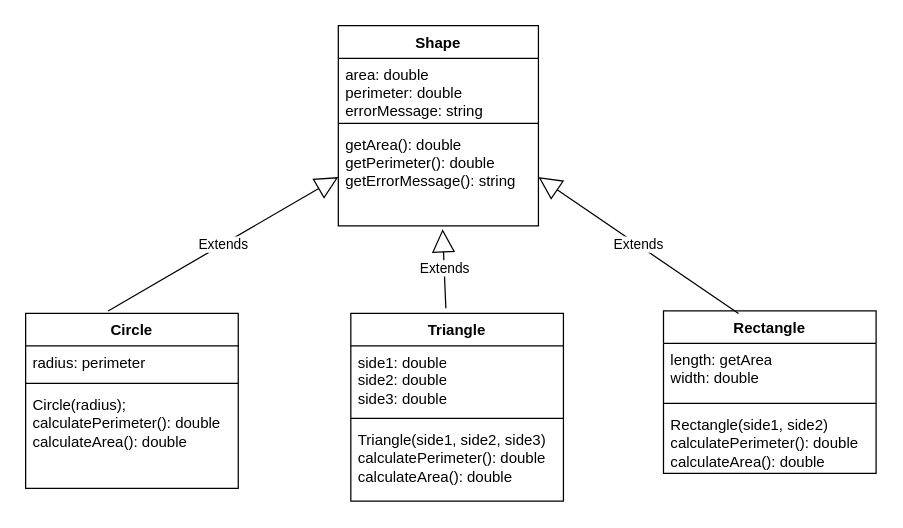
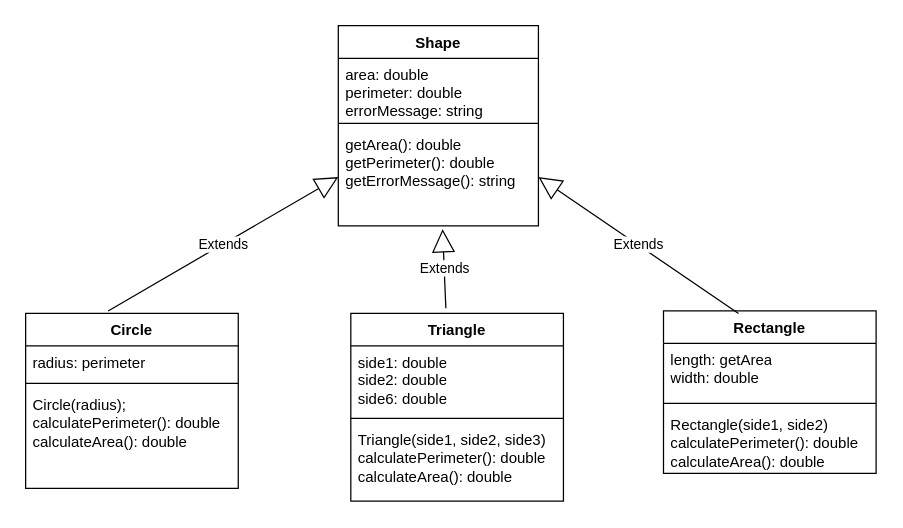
  <mxCell id="0" />
  <mxCell id="1" parent="0" />
  <mxCell id="2" value="Circle" style="swimlane;fontStyle=1;align=center;verticalAlign=top;childLayout=stackLayout;horizontal=1;startSize=26;horizontalStack=0;resizeParent=1;resizeParentMax=0;resizeLast=0;collapsible=1;marginBottom=0;whiteSpace=wrap;html=1;" parent="1" vertex="1"><mxGeometry x="20" y="250" width="170" height="140" as="geometry" /></mxCell>
  <mxCell id="3" value="radius: perimeter" style="text;strokeColor=none;fillColor=none;align=left;verticalAlign=top;spacingLeft=4;spacingRight=4;overflow=hidden;rotatable=0;points=[[0,0.5],[1,0.5]];portConstraint=eastwest;whiteSpace=wrap;html=1;" parent="2" vertex="1"><mxGeometry y="26" width="170" height="26" as="geometry" /></mxCell>
  <mxCell id="4" value="" style="line;strokeWidth=1;fillColor=none;align=left;verticalAlign=middle;spacingTop=-1;spacingLeft=3;spacingRight=3;rotatable=0;labelPosition=right;points=[];portConstraint=eastwest;strokeColor=inherit;" parent="2" vertex="1"><mxGeometry y="52" width="170" height="8" as="geometry" /></mxCell>
  <mxCell id="5" value="Circle(radius);&lt;br&gt;calculatePerimeter(): double&lt;br&gt;calculateArea(): double" style="text;strokeColor=none;fillColor=none;align=left;verticalAlign=top;spacingLeft=4;spacingRight=4;overflow=hidden;rotatable=0;points=[[0,0.5],[1,0.5]];portConstraint=eastwest;whiteSpace=wrap;html=1;" parent="2" vertex="1"><mxGeometry y="60" width="170" height="80" as="geometry" /></mxCell>
  <mxCell id="6" value="Triangle" style="swimlane;fontStyle=1;align=center;verticalAlign=top;childLayout=stackLayout;horizontal=1;startSize=26;horizontalStack=0;resizeParent=1;resizeParentMax=0;resizeLast=0;collapsible=1;marginBottom=0;whiteSpace=wrap;html=1;" parent="1" vertex="1"><mxGeometry x="280" y="250" width="170" height="150" as="geometry" /></mxCell>
- <mxCell id="7" value="side1: double&lt;br&gt;side2: double&lt;br style=&quot;border-color: var(--border-color);&quot;&gt;side3: double" style="text;strokeColor=none;fillColor=none;align=left;verticalAlign=top;spacingLeft=4;spacingRight=4;overflow=hidden;rotatable=0;points=[[0,0.5],[1,0.5]];portConstraint=eastwest;whiteSpace=wrap;html=1;" parent="6" vertex="1"><mxGeometry y="26" width="170" height="54" as="geometry" /></mxCell>
+ <mxCell id="7" value="side1: double&lt;br&gt;side2: double&lt;br style=&quot;border-color: var(--border-color);&quot;&gt;side6: double" style="text;strokeColor=none;fillColor=none;align=left;verticalAlign=top;spacingLeft=4;spacingRight=4;overflow=hidden;rotatable=0;points=[[0,0.5],[1,0.5]];portConstraint=eastwest;whiteSpace=wrap;html=1;" parent="6" vertex="1"><mxGeometry y="26" width="170" height="54" as="geometry" /></mxCell>
  <mxCell id="8" value="" style="line;strokeWidth=1;fillColor=none;align=left;verticalAlign=middle;spacingTop=-1;spacingLeft=3;spacingRight=3;rotatable=0;labelPosition=right;points=[];portConstraint=eastwest;strokeColor=inherit;" parent="6" vertex="1"><mxGeometry y="80" width="170" height="8" as="geometry" /></mxCell>
  <mxCell id="9" value="Triangle(side1, side2, side3)&lt;br&gt;calculatePerimeter(): double&lt;br style=&quot;border-color: var(--border-color);&quot;&gt;calculateArea(): double" style="text;strokeColor=none;fillColor=none;align=left;verticalAlign=top;spacingLeft=4;spacingRight=4;overflow=hidden;rotatable=0;points=[[0,0.5],[1,0.5]];portConstraint=eastwest;whiteSpace=wrap;html=1;" parent="6" vertex="1"><mxGeometry y="88" width="170" height="62" as="geometry" /></mxCell>
  <mxCell id="10" value="Rectangle" style="swimlane;fontStyle=1;align=center;verticalAlign=top;childLayout=stackLayout;horizontal=1;startSize=26;horizontalStack=0;resizeParent=1;resizeParentMax=0;resizeLast=0;collapsible=1;marginBottom=0;whiteSpace=wrap;html=1;" parent="1" vertex="1"><mxGeometry x="530" y="248" width="170" height="130" as="geometry" /></mxCell>
  <mxCell id="11" value="length: getArea&lt;br&gt;width: double" style="text;strokeColor=none;fillColor=none;align=left;verticalAlign=top;spacingLeft=4;spacingRight=4;overflow=hidden;rotatable=0;points=[[0,0.5],[1,0.5]];portConstraint=eastwest;whiteSpace=wrap;html=1;" parent="10" vertex="1"><mxGeometry y="26" width="170" height="44" as="geometry" /></mxCell>
  <mxCell id="12" value="" style="line;strokeWidth=1;fillColor=none;align=left;verticalAlign=middle;spacingTop=-1;spacingLeft=3;spacingRight=3;rotatable=0;labelPosition=right;points=[];portConstraint=eastwest;strokeColor=inherit;" parent="10" vertex="1"><mxGeometry y="70" width="170" height="8" as="geometry" /></mxCell>
  <mxCell id="13" value="Rectangle(side1, side2)&lt;br&gt;calculatePerimeter(): double&lt;br style=&quot;border-color: var(--border-color);&quot;&gt;calculateArea(): double" style="text;strokeColor=none;fillColor=none;align=left;verticalAlign=top;spacingLeft=4;spacingRight=4;overflow=hidden;rotatable=0;points=[[0,0.5],[1,0.5]];portConstraint=eastwest;whiteSpace=wrap;html=1;" parent="10" vertex="1"><mxGeometry y="78" width="170" height="52" as="geometry" /></mxCell>
  <mxCell id="14" value="Shape" style="swimlane;fontStyle=1;align=center;verticalAlign=top;childLayout=stackLayout;horizontal=1;startSize=26;horizontalStack=0;resizeParent=1;resizeParentMax=0;resizeLast=0;collapsible=1;marginBottom=0;whiteSpace=wrap;html=1;" parent="1" vertex="1"><mxGeometry x="270" y="20" width="160" height="160" as="geometry" /></mxCell>
  <mxCell id="15" value="area: double&lt;br&gt;perimeter: double&lt;br&gt;errorMessage: string" style="text;strokeColor=none;fillColor=none;align=left;verticalAlign=top;spacingLeft=4;spacingRight=4;overflow=hidden;rotatable=0;points=[[0,0.5],[1,0.5]];portConstraint=eastwest;whiteSpace=wrap;html=1;" parent="14" vertex="1"><mxGeometry y="26" width="160" height="48" as="geometry" /></mxCell>
  <mxCell id="16" value="" style="line;strokeWidth=1;fillColor=none;align=left;verticalAlign=middle;spacingTop=-1;spacingLeft=3;spacingRight=3;rotatable=0;labelPosition=right;points=[];portConstraint=eastwest;strokeColor=inherit;" parent="14" vertex="1"><mxGeometry y="74" width="160" height="8" as="geometry" /></mxCell>
  <mxCell id="17" value="getArea(): double&lt;br&gt;getPerimeter(): double&lt;br&gt;getErrorMessage(): string" style="text;strokeColor=none;fillColor=none;align=left;verticalAlign=top;spacingLeft=4;spacingRight=4;overflow=hidden;rotatable=0;points=[[0,0.5],[1,0.5]];portConstraint=eastwest;whiteSpace=wrap;html=1;" parent="14" vertex="1"><mxGeometry y="82" width="160" height="78" as="geometry" /></mxCell>
  <mxCell id="18" value="Extends" style="endArrow=block;endSize=16;endFill=0;html=1;rounded=0;entryX=0;entryY=0.5;entryDx=0;entryDy=0;exitX=0.388;exitY=-0.014;exitDx=0;exitDy=0;exitPerimeter=0;" parent="1" source="2" target="17" edge="1"><mxGeometry width="160" relative="1" as="geometry"><mxPoint x="80" y="190" as="sourcePoint" /><mxPoint x="240" y="190" as="targetPoint" /></mxGeometry></mxCell>
  <mxCell id="19" value="Extends" style="endArrow=block;endSize=16;endFill=0;html=1;rounded=0;exitX=0.388;exitY=-0.014;exitDx=0;exitDy=0;exitPerimeter=0;entryX=1;entryY=0.5;entryDx=0;entryDy=0;" parent="1" target="17" edge="1"><mxGeometry width="160" relative="1" as="geometry"><mxPoint x="590" y="250" as="sourcePoint" /><mxPoint x="560" y="120" as="targetPoint" /></mxGeometry></mxCell>
  <mxCell id="20" value="Extends" style="endArrow=block;endSize=16;endFill=0;html=1;rounded=0;entryX=0.521;entryY=1.034;entryDx=0;entryDy=0;entryPerimeter=0;exitX=0.447;exitY=-0.027;exitDx=0;exitDy=0;exitPerimeter=0;" parent="1" source="6" target="17" edge="1"><mxGeometry width="160" relative="1" as="geometry"><mxPoint x="360" y="240" as="sourcePoint" /><mxPoint x="210" y="141" as="targetPoint" /></mxGeometry></mxCell>
